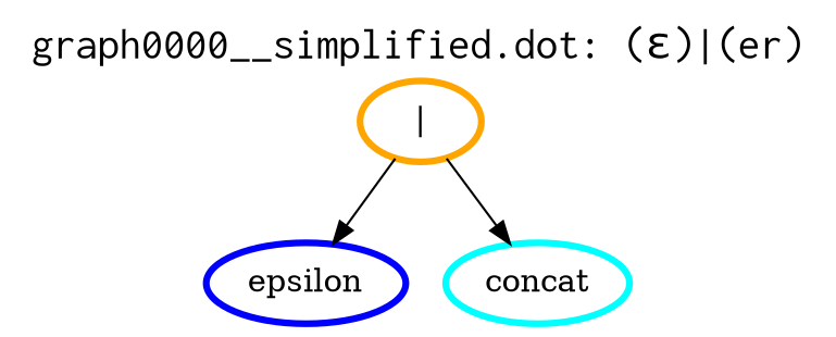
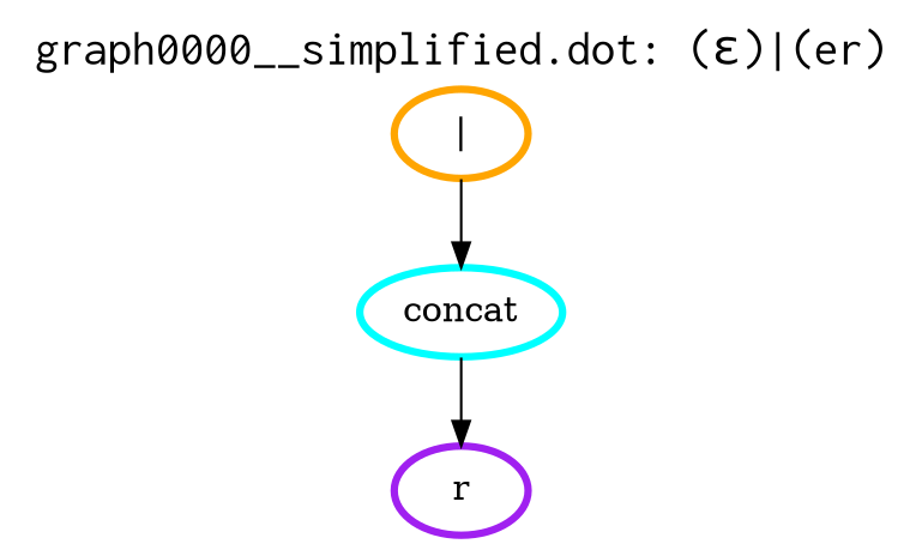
  digraph {
    fontname=Courier
    fontsize=20
    label="graph0000__simplified.dot: (ε)|(er)"
    labelloc=t
    node [penwidth=3]
    n1 [color=orange label="|"]
-   n2 [color=blue label=epsilon]
    n3 [color=cyan label=concat]
-   n1 -> n2
+   n4 [color=purple label=r]
    n1 -> n3
+   n3 -> n4
  }
